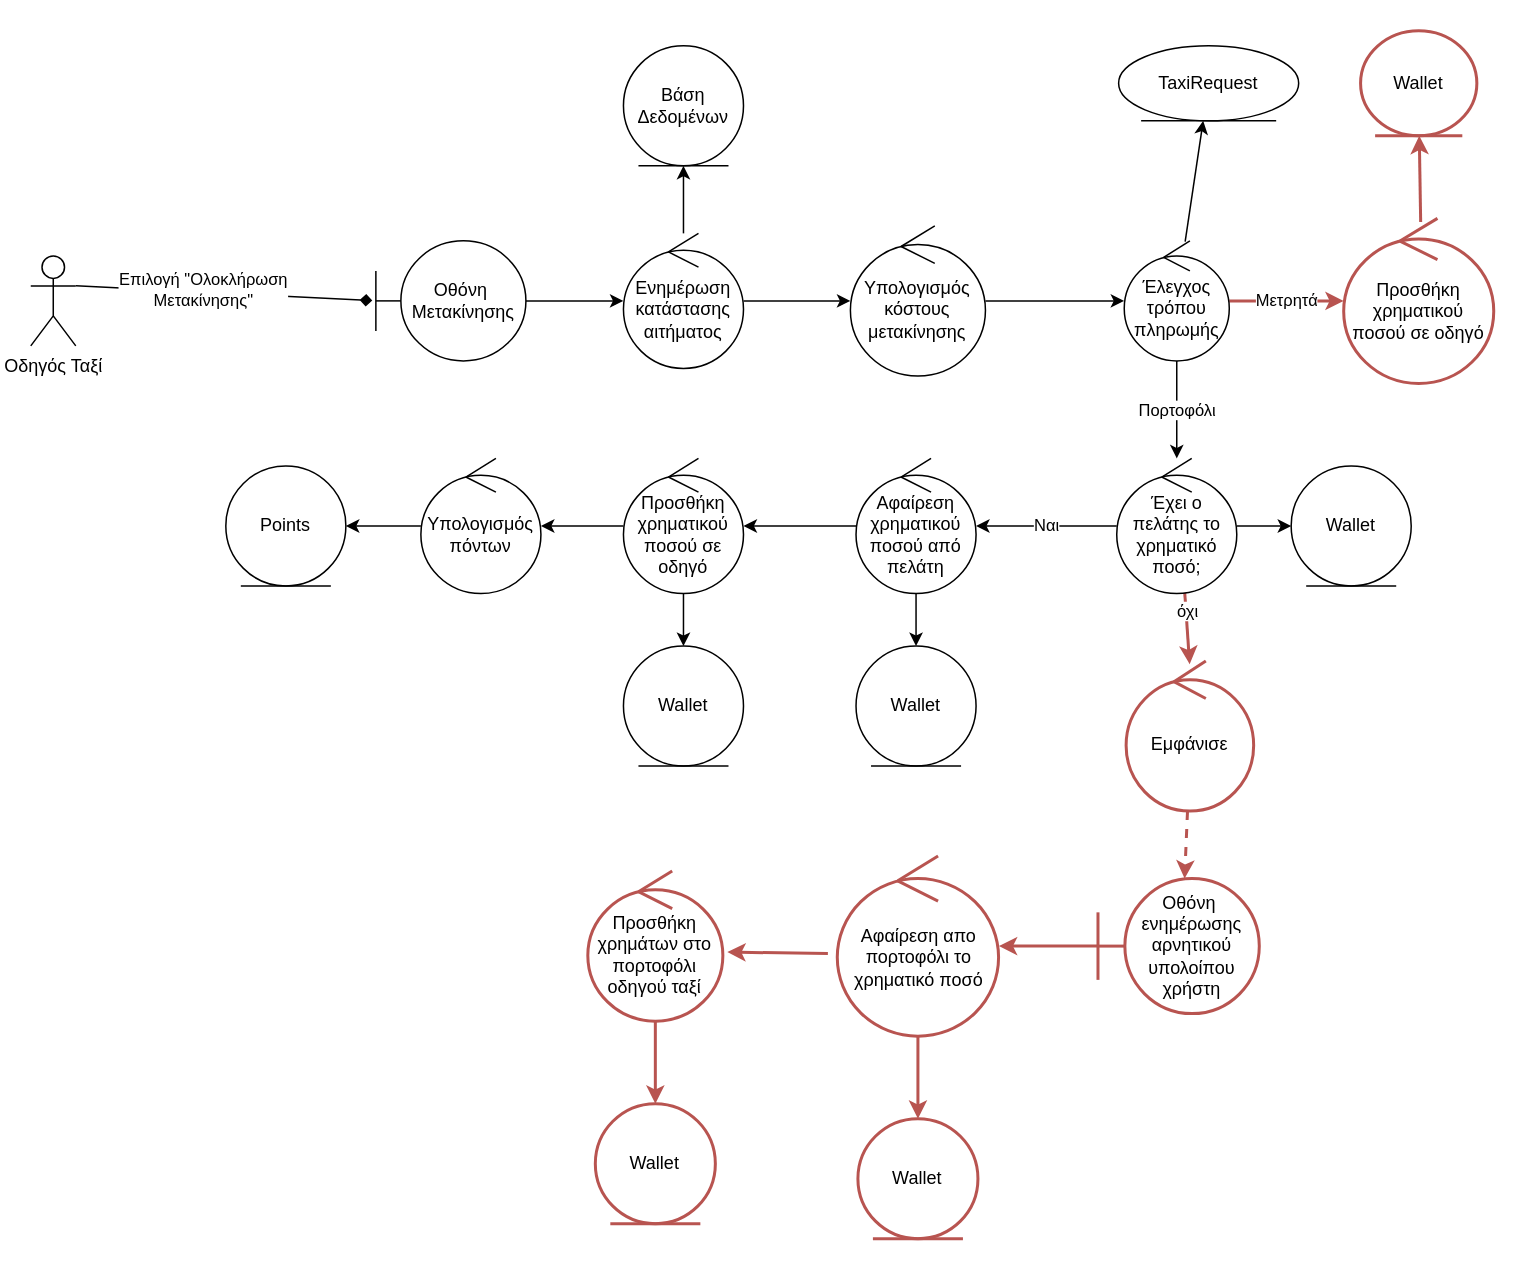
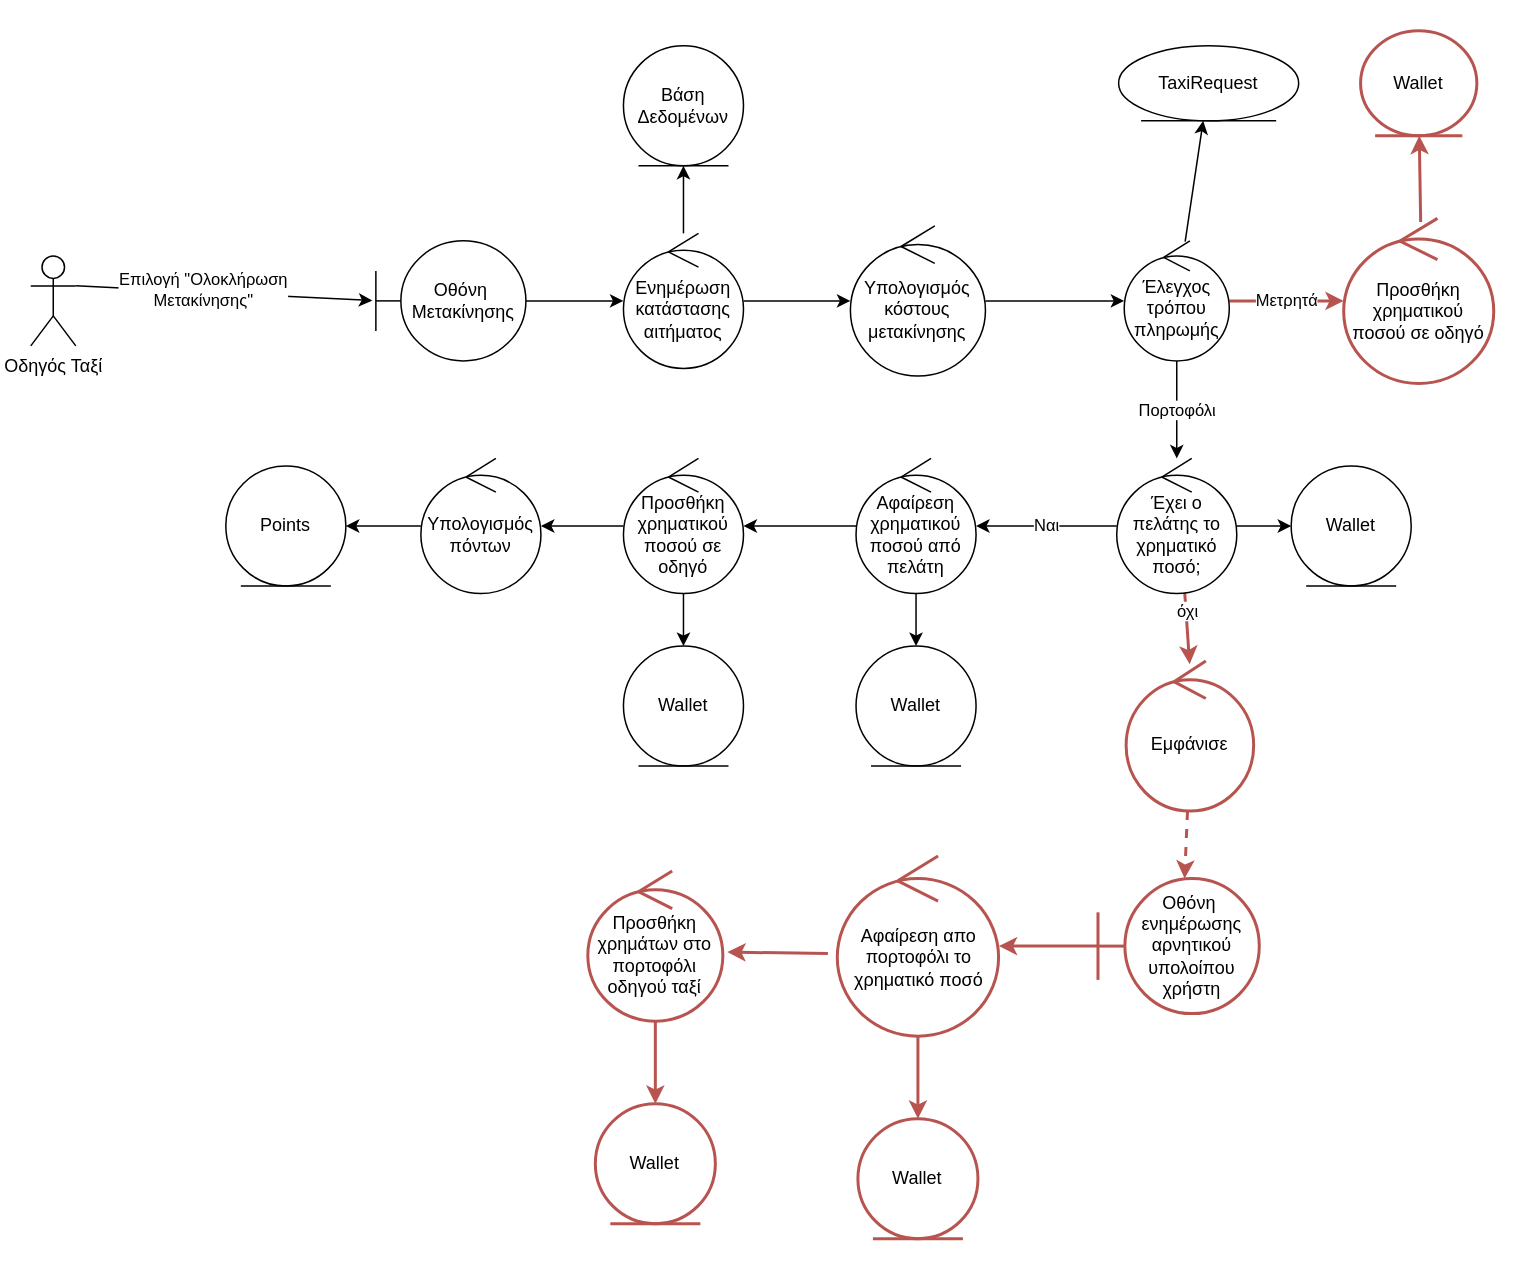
  <mxCell id="0" />
  <mxCell id="1" parent="0" />
- <mxCell id="2" style="edgeStyle=none;html=1;exitX=1;exitY=0.333;exitDx=0;exitDy=0;exitPerimeter=0;entryX=-0.024;entryY=0.497;entryDx=0;entryDy=0;entryPerimeter=0;strokeWidth=1;endArrow=diamond;" parent="1" source="4" target="6" edge="1"><mxGeometry relative="1" as="geometry" /></mxCell>
+ <mxCell id="2" style="edgeStyle=none;html=1;exitX=1;exitY=0.333;exitDx=0;exitDy=0;exitPerimeter=0;entryX=-0.024;entryY=0.497;entryDx=0;entryDy=0;entryPerimeter=0;strokeWidth=1;" parent="1" source="4" target="6" edge="1"><mxGeometry relative="1" as="geometry" /></mxCell>
  <mxCell id="3" value="Επιλογή &quot;Ολοκλήρωση&lt;br&gt;Μετακίνησης&quot;" style="edgeLabel;html=1;align=center;verticalAlign=middle;resizable=0;points=[];" parent="2" vertex="1" connectable="0"><mxGeometry x="-0.143" y="2" relative="1" as="geometry"><mxPoint as="offset" /></mxGeometry></mxCell>
  <mxCell id="4" value="Οδηγός Ταξί" style="shape=umlActor;verticalLabelPosition=bottom;verticalAlign=top;html=1;" parent="1" vertex="1"><mxGeometry x="20" y="170" width="30" height="60" as="geometry" /></mxCell>
  <mxCell id="5" value="" style="edgeStyle=none;html=1;strokeWidth=1;" parent="1" source="6" target="9" edge="1"><mxGeometry relative="1" as="geometry" /></mxCell>
  <mxCell id="6" value="Οθόνη&amp;nbsp; Μετακίνησης" style="shape=umlBoundary;whiteSpace=wrap;html=1;strokeWidth=1;" parent="1" vertex="1"><mxGeometry x="250" y="160" width="100" height="80" as="geometry" /></mxCell>
  <mxCell id="7" value="" style="edgeStyle=none;html=1;strokeWidth=1;" parent="1" source="9" target="10" edge="1"><mxGeometry relative="1" as="geometry" /></mxCell>
  <mxCell id="8" value="" style="edgeStyle=none;html=1;strokeWidth=1;" parent="1" source="9" target="12" edge="1"><mxGeometry relative="1" as="geometry" /></mxCell>
  <mxCell id="9" value="Ενημέρωση κατάστασης αιτήματος" style="ellipse;shape=umlControl;whiteSpace=wrap;html=1;strokeWidth=1;" parent="1" vertex="1"><mxGeometry x="415" y="155" width="80" height="90" as="geometry" /></mxCell>
  <mxCell id="10" value="Βάση Δεδομένων" style="ellipse;shape=umlEntity;whiteSpace=wrap;html=1;strokeWidth=1;" parent="1" vertex="1"><mxGeometry x="415" y="30" width="80" height="80" as="geometry" /></mxCell>
  <mxCell id="11" value="" style="edgeStyle=none;html=1;strokeWidth=1;" parent="1" source="12" target="16" edge="1"><mxGeometry relative="1" as="geometry" /></mxCell>
  <mxCell id="12" value="Υπολογισμός κόστους μετακίνησης" style="ellipse;shape=umlControl;whiteSpace=wrap;html=1;strokeWidth=1;" parent="1" vertex="1"><mxGeometry x="566.25" y="150" width="90" height="100" as="geometry" /></mxCell>
  <mxCell id="13" value="" style="edgeStyle=none;html=1;strokeWidth=1;" parent="1" source="16" target="17" edge="1"><mxGeometry relative="1" as="geometry" /></mxCell>
  <mxCell id="14" value="Πορτοφόλι" style="edgeStyle=none;html=1;strokeWidth=1;" parent="1" source="16" target="22" edge="1"><mxGeometry x="0.015" relative="1" as="geometry"><mxPoint as="offset" /></mxGeometry></mxCell>
  <mxCell id="15" value="Μετρητά" style="edgeStyle=none;html=1;fillColor=#f8cecc;strokeColor=#b85450;strokeWidth=2;" parent="1" source="16" target="36" edge="1"><mxGeometry relative="1" as="geometry" /></mxCell>
  <mxCell id="16" value="Έλεγχος τρόπου πληρωμής" style="ellipse;shape=umlControl;whiteSpace=wrap;html=1;strokeWidth=1;" parent="1" vertex="1"><mxGeometry x="748.75" y="160" width="70" height="80" as="geometry" /></mxCell>
  <mxCell id="17" value="TaxiRequest" style="ellipse;shape=umlEntity;whiteSpace=wrap;html=1;strokeWidth=1;" parent="1" vertex="1"><mxGeometry x="745" y="30" width="120" height="50" as="geometry" /></mxCell>
  <mxCell id="18" value="" style="edgeStyle=none;html=1;strokeWidth=1;" parent="1" source="22" target="23" edge="1"><mxGeometry relative="1" as="geometry" /></mxCell>
  <mxCell id="19" value="Ναι" style="edgeStyle=none;html=1;strokeWidth=1;" parent="1" source="22" target="26" edge="1"><mxGeometry relative="1" as="geometry" /></mxCell>
  <mxCell id="20" style="edgeStyle=none;html=1;strokeColor=#B85450;entryX=0.498;entryY=0.021;entryDx=0;entryDy=0;entryPerimeter=0;exitX=0.566;exitY=0.989;exitDx=0;exitDy=0;exitPerimeter=0;strokeWidth=2;" parent="1" source="22" target="46" edge="1"><mxGeometry relative="1" as="geometry"><mxPoint x="780" y="470" as="targetPoint" /></mxGeometry></mxCell>
  <mxCell id="21" value="όχι" style="edgeLabel;html=1;align=center;verticalAlign=middle;resizable=0;points=[];" parent="20" vertex="1" connectable="0"><mxGeometry x="-0.475" y="1" relative="1" as="geometry"><mxPoint as="offset" /></mxGeometry></mxCell>
  <mxCell id="22" value="Έχει ο πελάτης το χρηματικό ποσό;" style="ellipse;shape=umlControl;whiteSpace=wrap;html=1;strokeWidth=1;" parent="1" vertex="1"><mxGeometry x="743.75" y="305" width="80" height="90" as="geometry" /></mxCell>
  <mxCell id="23" value="Wallet" style="ellipse;shape=umlEntity;whiteSpace=wrap;html=1;strokeWidth=1;" parent="1" vertex="1"><mxGeometry x="860" y="310" width="80" height="80" as="geometry" /></mxCell>
  <mxCell id="24" value="" style="edgeStyle=none;html=1;strokeWidth=1;" parent="1" source="26" target="27" edge="1"><mxGeometry relative="1" as="geometry" /></mxCell>
  <mxCell id="25" value="" style="edgeStyle=none;html=1;strokeWidth=1;" parent="1" source="26" target="30" edge="1"><mxGeometry relative="1" as="geometry" /></mxCell>
  <mxCell id="26" value="Αφαίρεση χρηματικού ποσού από πελάτη" style="ellipse;shape=umlControl;whiteSpace=wrap;html=1;strokeWidth=1;" parent="1" vertex="1"><mxGeometry x="570" y="305" width="80" height="90" as="geometry" /></mxCell>
  <mxCell id="27" value="Wallet" style="ellipse;shape=umlEntity;whiteSpace=wrap;html=1;strokeWidth=1;" parent="1" vertex="1"><mxGeometry x="570" y="430" width="80" height="80" as="geometry" /></mxCell>
  <mxCell id="28" value="" style="edgeStyle=none;html=1;strokeWidth=1;" parent="1" source="30" target="31" edge="1"><mxGeometry relative="1" as="geometry" /></mxCell>
  <mxCell id="29" value="" style="edgeStyle=none;html=1;strokeWidth=1;" parent="1" source="30" target="33" edge="1"><mxGeometry relative="1" as="geometry" /></mxCell>
  <mxCell id="30" value="Προσθήκη χρηματικού ποσού σε οδηγό" style="ellipse;shape=umlControl;whiteSpace=wrap;html=1;strokeWidth=1;" parent="1" vertex="1"><mxGeometry x="415" y="305" width="80" height="90" as="geometry" /></mxCell>
  <mxCell id="31" value="Wallet" style="ellipse;shape=umlEntity;whiteSpace=wrap;html=1;strokeWidth=1;" parent="1" vertex="1"><mxGeometry x="415" y="430" width="80" height="80" as="geometry" /></mxCell>
  <mxCell id="32" value="" style="edgeStyle=none;html=1;strokeWidth=1;" parent="1" source="33" target="34" edge="1"><mxGeometry relative="1" as="geometry" /></mxCell>
  <mxCell id="33" value="Υπολογισμός πόντων" style="ellipse;shape=umlControl;whiteSpace=wrap;html=1;strokeWidth=1;" parent="1" vertex="1"><mxGeometry x="280" y="305" width="80" height="90" as="geometry" /></mxCell>
  <mxCell id="34" value="Points" style="ellipse;shape=umlEntity;whiteSpace=wrap;html=1;strokeWidth=1;" parent="1" vertex="1"><mxGeometry x="150" y="310" width="80" height="80" as="geometry" /></mxCell>
  <mxCell id="35" value="" style="edgeStyle=none;html=1;fillColor=#f8cecc;strokeColor=#b85450;strokeWidth=2;exitX=0.513;exitY=0.022;exitDx=0;exitDy=0;exitPerimeter=0;" parent="1" source="36" target="37" edge="1"><mxGeometry relative="1" as="geometry" /></mxCell>
  <mxCell id="36" value="Προσθήκη χρηματικού ποσού σε οδηγό" style="ellipse;shape=umlControl;whiteSpace=wrap;html=1;fillColor=none;strokeColor=#b85450;strokeWidth=2;" parent="1" vertex="1"><mxGeometry x="895" y="145" width="100" height="110" as="geometry" /></mxCell>
  <mxCell id="37" value="Wallet" style="ellipse;shape=umlEntity;whiteSpace=wrap;html=1;fillColor=none;strokeColor=#b85450;strokeWidth=2;" parent="1" vertex="1"><mxGeometry x="906.25" y="20" width="77.5" height="70" as="geometry" /></mxCell>
  <mxCell id="38" style="edgeStyle=none;html=1;entryX=1.033;entryY=0.54;entryDx=0;entryDy=0;entryPerimeter=0;strokeColor=#B85450;strokeWidth=2;" parent="1" target="43" edge="1"><mxGeometry relative="1" as="geometry"><mxPoint x="551.25" y="635" as="sourcePoint" /></mxGeometry></mxCell>
  <mxCell id="39" style="edgeStyle=none;html=1;entryX=0.5;entryY=0;entryDx=0;entryDy=0;strokeColor=#B85450;strokeWidth=2;" parent="1" source="40" target="41" edge="1"><mxGeometry relative="1" as="geometry" /></mxCell>
  <mxCell id="40" value="Αφαίρεση απο πορτοφόλι το χρηματικό ποσό" style="ellipse;shape=umlControl;whiteSpace=wrap;html=1;strokeColor=#B85450;strokeWidth=2;" parent="1" vertex="1"><mxGeometry x="557.5" y="570" width="107.5" height="120" as="geometry" /></mxCell>
  <mxCell id="41" value="Wallet" style="ellipse;shape=umlEntity;whiteSpace=wrap;html=1;fillColor=none;strokeColor=#b85450;strokeWidth=2;" parent="1" vertex="1"><mxGeometry x="571.25" y="745" width="80" height="80" as="geometry" /></mxCell>
  <mxCell id="42" style="edgeStyle=none;html=1;entryX=0.5;entryY=0;entryDx=0;entryDy=0;strokeColor=#B85450;strokeWidth=2;" parent="1" source="43" target="44" edge="1"><mxGeometry relative="1" as="geometry" /></mxCell>
  <mxCell id="43" value="Προσθήκη χρημάτων στο πορτοφόλι οδηγού ταξί" style="ellipse;shape=umlControl;whiteSpace=wrap;html=1;strokeColor=#B85450;strokeWidth=2;" parent="1" vertex="1"><mxGeometry x="391.25" y="580" width="90" height="100" as="geometry" /></mxCell>
  <mxCell id="44" value="Wallet" style="ellipse;shape=umlEntity;whiteSpace=wrap;html=1;fillColor=none;strokeColor=#b85450;strokeWidth=2;" parent="1" vertex="1"><mxGeometry x="396.25" y="735" width="80" height="80" as="geometry" /></mxCell>
  <mxCell id="45" style="edgeStyle=none;html=1;entryX=0.537;entryY=0;entryDx=0;entryDy=0;entryPerimeter=0;strokeColor=#B85450;strokeWidth=2;dashed=1;" parent="1" source="46" target="48" edge="1"><mxGeometry relative="1" as="geometry" /></mxCell>
  <mxCell id="46" value="Εμφάνισε" style="ellipse;shape=umlControl;whiteSpace=wrap;html=1;strokeColor=#B85450;strokeWidth=2;" parent="1" vertex="1"><mxGeometry x="750" y="440" width="85" height="100" as="geometry" /></mxCell>
  <mxCell id="47" style="edgeStyle=none;html=1;entryX=1.002;entryY=0.5;entryDx=0;entryDy=0;entryPerimeter=0;strokeColor=#B85450;strokeWidth=2;" parent="1" source="48" target="40" edge="1"><mxGeometry relative="1" as="geometry" /></mxCell>
  <mxCell id="48" value="Οθόνη&amp;nbsp; ενημέρωσης&lt;br&gt;αρνητικού υπολοίπου χρήστη" style="shape=umlBoundary;whiteSpace=wrap;html=1;strokeColor=#B85450;strokeWidth=2;" parent="1" vertex="1"><mxGeometry x="731.25" y="585" width="107.5" height="90" as="geometry" /></mxCell>
